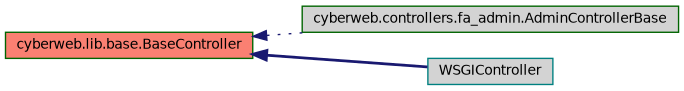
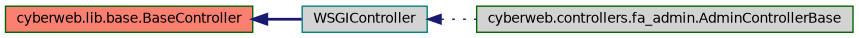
  digraph {
    rankdir=LR
    node [color=darkgreen fillcolor=lightgrey fontname=Helvetica fontsize=10 shape=record style=filled]
    edge [color=midnightblue dir=back fontname=Helvetica fontsize=10 labelfontname=Helvetica labelfontsize=10]
    n1 [fontcolor=black height=0.2 label="cyberweb.controllers.fa_admin.AdminControllerBase" width=0.4]
    n2 [fillcolor=salmon height=0.2 label="cyberweb.lib.base.BaseController" width=0.4]
    n3 [color=teal height=0.2 label=WSGIController width=0.4]
-   n2 -> n1 [style=dotted]
+   n3 -> n1 [style=dotted]
    n2 -> n3 [style=bold]
  }
